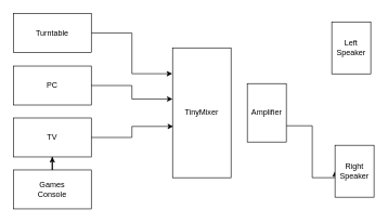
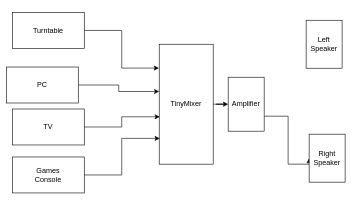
  <mxCell id="0" />
  <mxCell id="1" parent="0" />
+ <mxCell id="2" style="edgeStyle=orthogonalEdgeStyle;rounded=0;orthogonalLoop=1;jettySize=auto;html=1;entryX=0;entryY=0.5;entryDx=0;entryDy=0;" edge="1" parent="1" source="3" target="5"><mxGeometry relative="1" as="geometry" /></mxCell>
  <mxCell id="3" value="&lt;div&gt;TinyMixer&lt;/div&gt;" style="rounded=0;whiteSpace=wrap;html=1;" vertex="1" parent="1"><mxGeometry x="265" y="73" width="90" height="200" as="geometry" /></mxCell>
  <mxCell id="4" style="edgeStyle=orthogonalEdgeStyle;rounded=0;orthogonalLoop=1;jettySize=auto;html=1;entryX=0;entryY=0.5;entryDx=0;entryDy=0;" edge="1" parent="1" source="5" target="7"><mxGeometry relative="1" as="geometry"><Array as="points"><mxPoint x="480" y="193" /><mxPoint x="480" y="273" /></Array></mxGeometry></mxCell>
  <mxCell id="5" value="Amplifier" style="rounded=0;whiteSpace=wrap;html=1;" vertex="1" parent="1"><mxGeometry x="380" y="128" width="60" height="90" as="geometry" /></mxCell>
  <mxCell id="6" value="&lt;div&gt;Left&lt;/div&gt;&lt;div&gt;Speaker&lt;br&gt;&lt;/div&gt;" style="rounded=0;whiteSpace=wrap;html=1;" vertex="1" parent="1"><mxGeometry x="510" y="33" width="60" height="80" as="geometry" /></mxCell>
  <mxCell id="7" value="&lt;div&gt;Right&lt;/div&gt;&lt;div&gt;Speaker&lt;br&gt;&lt;/div&gt;" style="rounded=0;whiteSpace=wrap;html=1;" vertex="1" parent="1"><mxGeometry x="515" y="223" width="60" height="80" as="geometry" /></mxCell>
  <mxCell id="8" value="TV" style="rounded=0;whiteSpace=wrap;html=1;" vertex="1" parent="1"><mxGeometry x="20" y="181" width="120" height="60" as="geometry" /></mxCell>
- <mxCell id="9" value="PC" style="rounded=0;whiteSpace=wrap;html=1;" vertex="1" parent="1"><mxGeometry x="20" y="101" width="120" height="60" as="geometry" /></mxCell>
+ <mxCell id="9" value="PC" style="rounded=0;whiteSpace=wrap;html=1;" vertex="1" parent="1"><mxGeometry x="10" y="111" width="120" height="60" as="geometry" /></mxCell>
  <mxCell id="10" style="edgeStyle=orthogonalEdgeStyle;rounded=0;orthogonalLoop=1;jettySize=auto;html=1;entryX=-0.005;entryY=0.199;entryDx=0;entryDy=0;entryPerimeter=0;" edge="1" parent="1" source="11" target="3"><mxGeometry relative="1" as="geometry" /></mxCell>
  <mxCell id="11" value="Turntable" style="rounded=0;whiteSpace=wrap;html=1;" vertex="1" parent="1"><mxGeometry x="20" y="20" width="120" height="60" as="geometry" /></mxCell>
  <mxCell id="12" value="&lt;div&gt;Games&lt;/div&gt;&lt;div&gt;Console&lt;br&gt;&lt;/div&gt;" style="rounded=0;whiteSpace=wrap;html=1;" vertex="1" parent="1"><mxGeometry x="20" y="261" width="120" height="60" as="geometry" /></mxCell>
  <mxCell id="13" style="edgeStyle=orthogonalEdgeStyle;rounded=0;orthogonalLoop=1;jettySize=auto;html=1;entryX=0;entryY=0.394;entryDx=0;entryDy=0;entryPerimeter=0;" edge="1" parent="1" source="9" target="3"><mxGeometry relative="1" as="geometry" /></mxCell>
  <mxCell id="14" style="edgeStyle=orthogonalEdgeStyle;rounded=0;orthogonalLoop=1;jettySize=auto;html=1;entryX=0.011;entryY=0.605;entryDx=0;entryDy=0;entryPerimeter=0;" edge="1" parent="1" source="8" target="3"><mxGeometry relative="1" as="geometry" /></mxCell>
- <mxCell id="15" style="edgeStyle=orthogonalEdgeStyle;rounded=0;orthogonalLoop=1;jettySize=auto;html=1;" edge="1" parent="1" source="12" target="8"><mxGeometry relative="1" as="geometry" /></mxCell>
+ <mxCell id="15" style="edgeStyle=orthogonalEdgeStyle;rounded=0;orthogonalLoop=1;jettySize=auto;html=1;entryX=0.011;entryY=0.785;entryDx=0;entryDy=0;entryPerimeter=0;" edge="1" parent="1" source="12" target="3"><mxGeometry relative="1" as="geometry" /></mxCell>
